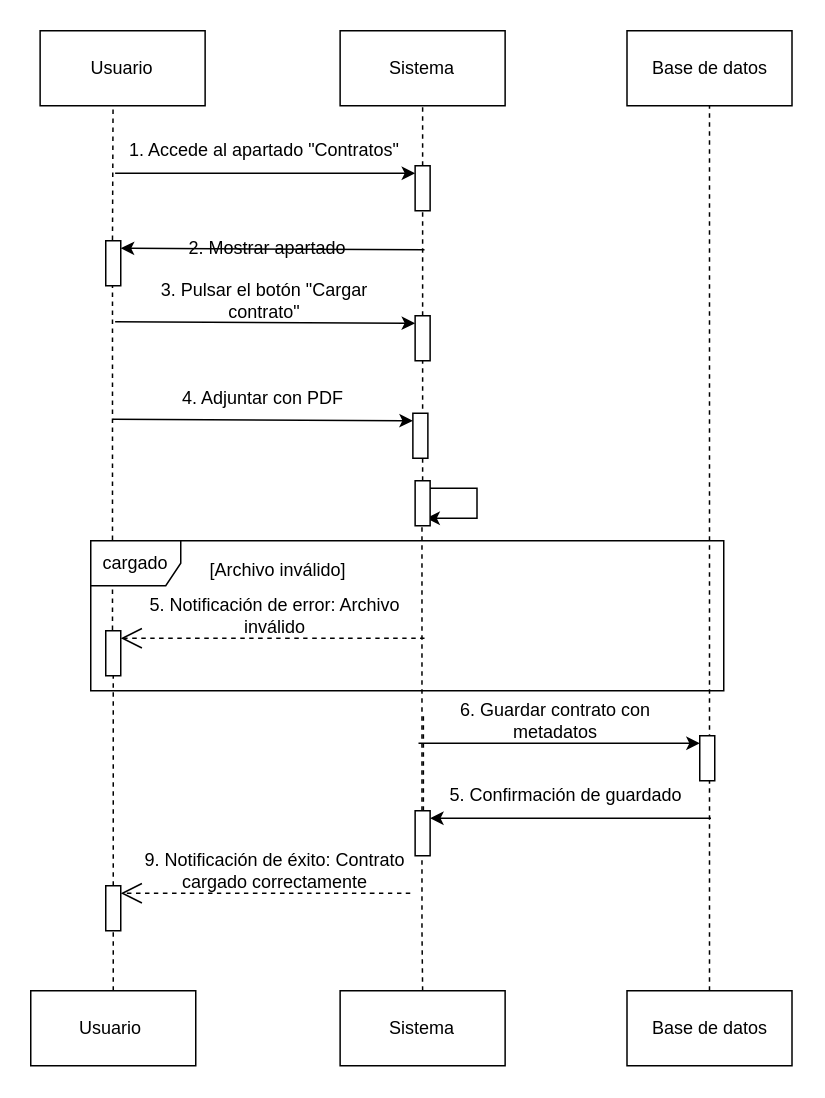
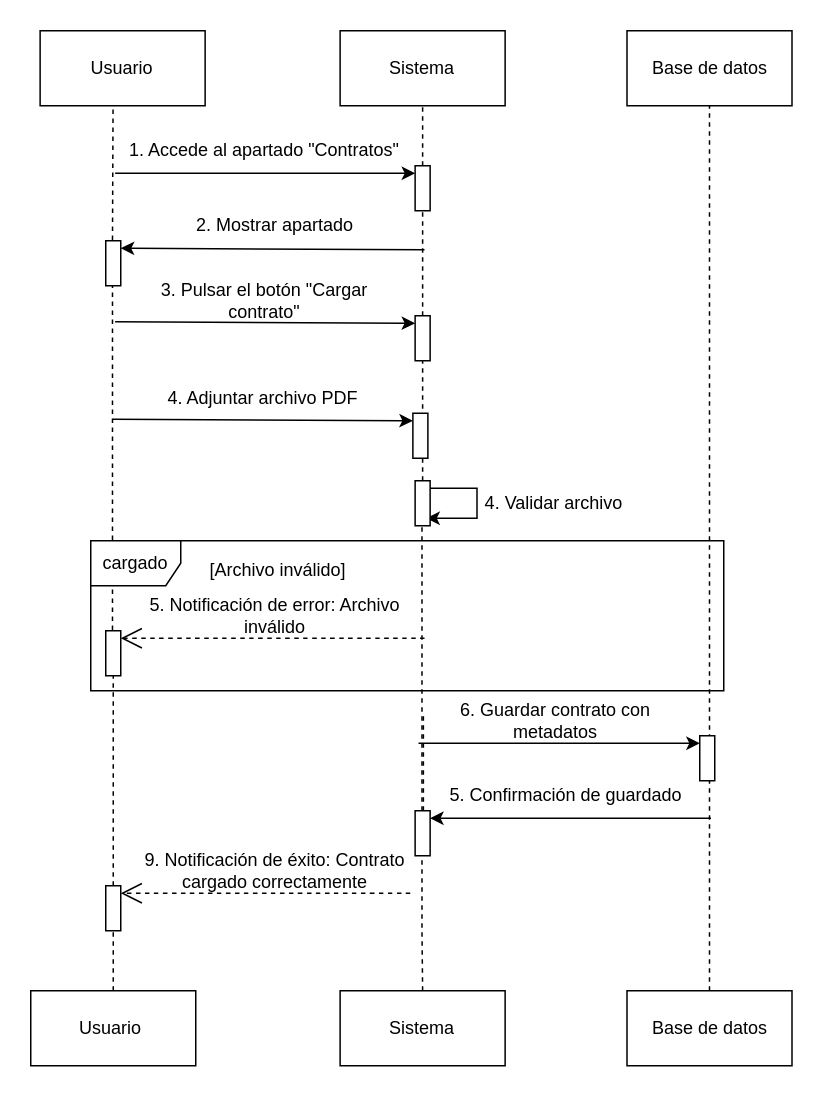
  <mxCell id="0" />
  <mxCell id="1" parent="0" />
  <mxCell id="2" value="Usuario" style="html=1;whiteSpace=wrap;" vertex="1" parent="1"><mxGeometry x="26.25" y="20" width="110" height="50" as="geometry" /></mxCell>
  <mxCell id="3" value="Sistema&lt;span style=&quot;color: rgba(0, 0, 0, 0); font-family: monospace; font-size: 0px; text-align: start; text-wrap-mode: nowrap;&quot;&gt;%3CmxGraphModel%3E%3Croot%3E%3CmxCell%20id%3D%220%22%2F%3E%3CmxCell%20id%3D%221%22%20parent%3D%220%22%2F%3E%3CmxCell%20id%3D%222%22%20value%3D%22Usuario%22%20style%3D%22html%3D1%3BwhiteSpace%3Dwrap%3B%22%20vertex%3D%221%22%20parent%3D%221%22%3E%3CmxGeometry%20x%3D%2270%22%20y%3D%2240%22%20width%3D%22110%22%20height%3D%2250%22%20as%3D%22geometry%22%2F%3E%3C%2FmxCell%3E%3C%2Froot%3E%3C%2FmxGraphModel%3E&lt;/span&gt;" style="html=1;whiteSpace=wrap;" vertex="1" parent="1"><mxGeometry x="226.25" y="20" width="110" height="50" as="geometry" /></mxCell>
  <mxCell id="4" value="Base de datos" style="html=1;whiteSpace=wrap;" vertex="1" parent="1"><mxGeometry x="417.5" y="20" width="110" height="50" as="geometry" /></mxCell>
  <mxCell id="5" value="Usuario&amp;nbsp;" style="html=1;whiteSpace=wrap;" vertex="1" parent="1"><mxGeometry x="20" y="660" width="110" height="50" as="geometry" /></mxCell>
  <mxCell id="6" value="Sistema&lt;span style=&quot;color: rgba(0, 0, 0, 0); font-family: monospace; font-size: 0px; text-align: start; text-wrap-mode: nowrap;&quot;&gt;%3CmxGraphModel%3E%3Croot%3E%3CmxCell%20id%3D%220%22%2F%3E%3CmxCell%20id%3D%221%22%20parent%3D%220%22%2F%3E%3CmxCell%20id%3D%222%22%20value%3D%22Usuario%22%20style%3D%22html%3D1%3BwhiteSpace%3Dwrap%3B%22%20vertex%3D%221%22%20parent%3D%221%22%3E%3CmxGeometry%20x%3D%2270%22%20y%3D%2240%22%20width%3D%22110%22%20height%3D%2250%22%20as%3D%22geometry%22%2F%3E%3C%2FmxCell%3E%3C%2Froot%3E%3C%2FmxGraphModel%3E&lt;/span&gt;" style="html=1;whiteSpace=wrap;" vertex="1" parent="1"><mxGeometry x="226.25" y="660" width="110" height="50" as="geometry" /></mxCell>
  <mxCell id="7" value="Base de datos" style="html=1;whiteSpace=wrap;" vertex="1" parent="1"><mxGeometry x="417.5" y="660" width="110" height="50" as="geometry" /></mxCell>
  <mxCell id="8" value="" style="endArrow=none;dashed=1;html=1;rounded=0;entryX=0.5;entryY=1;entryDx=0;entryDy=0;exitX=0.5;exitY=0;exitDx=0;exitDy=0;" edge="1" parent="1" source="9" target="3"><mxGeometry width="50" height="50" relative="1" as="geometry"><mxPoint x="256.25" y="300" as="sourcePoint" /><mxPoint x="306.25" y="250" as="targetPoint" /></mxGeometry></mxCell>
  <mxCell id="9" value="" style="html=1;points=[[0,0,0,0,5],[0,1,0,0,-5],[1,0,0,0,5],[1,1,0,0,-5]];perimeter=orthogonalPerimeter;outlineConnect=0;targetShapes=umlLifeline;portConstraint=eastwest;newEdgeStyle={&quot;curved&quot;:0,&quot;rounded&quot;:0};" vertex="1" parent="1"><mxGeometry x="276.25" y="110" width="10" height="30" as="geometry" /></mxCell>
  <mxCell id="10" value="" style="endArrow=classic;html=1;rounded=0;entryX=0;entryY=0;entryDx=0;entryDy=5;entryPerimeter=0;" edge="1" parent="1" target="9"><mxGeometry width="50" height="50" relative="1" as="geometry"><mxPoint x="76.25" y="115" as="sourcePoint" /><mxPoint x="186.25" y="90" as="targetPoint" /></mxGeometry></mxCell>
  <mxCell id="11" value="1. Accede al apartado &quot;Contratos&quot;" style="text;html=1;align=center;verticalAlign=middle;whiteSpace=wrap;rounded=0;" vertex="1" parent="1"><mxGeometry x="76.25" y="90" width="200" height="20" as="geometry" /></mxCell>
  <mxCell id="12" value="" style="endArrow=none;dashed=1;html=1;rounded=0;exitX=0.449;exitY=-0.016;exitDx=0;exitDy=0;exitPerimeter=0;entryX=0.442;entryY=1.036;entryDx=0;entryDy=0;entryPerimeter=0;" edge="1" parent="1" source="16" target="2"><mxGeometry width="50" height="50" relative="1" as="geometry"><mxPoint x="70.25" y="869" as="sourcePoint" /><mxPoint x="68.58" y="180.51" as="targetPoint" /><Array as="points" /></mxGeometry></mxCell>
  <mxCell id="13" value="5. Notificación de error: Archivo inválido" style="text;html=1;align=center;verticalAlign=middle;whiteSpace=wrap;rounded=0;" vertex="1" parent="1"><mxGeometry x="87.75" y="400" width="190" height="20" as="geometry" /></mxCell>
  <mxCell id="14" value="" style="endArrow=none;dashed=1;html=1;rounded=0;" edge="1" parent="1" source="33" target="19"><mxGeometry width="50" height="50" relative="1" as="geometry"><mxPoint x="281.25" y="370" as="sourcePoint" /><mxPoint x="286.25" y="360" as="targetPoint" /><Array as="points" /></mxGeometry></mxCell>
  <mxCell id="15" value="" style="endArrow=none;dashed=1;html=1;rounded=0;" edge="1" parent="1" source="19" target="9"><mxGeometry width="50" height="50" relative="1" as="geometry"><mxPoint x="281.25" y="250" as="sourcePoint" /><mxPoint x="289" y="160" as="targetPoint" /></mxGeometry></mxCell>
  <mxCell id="16" value="" style="html=1;points=[[0,0,0,0,5],[0,1,0,0,-5],[1,0,0,0,5],[1,1,0,0,-5]];perimeter=orthogonalPerimeter;outlineConnect=0;targetShapes=umlLifeline;portConstraint=eastwest;newEdgeStyle={&quot;curved&quot;:0,&quot;rounded&quot;:0};" vertex="1" parent="1"><mxGeometry x="70" y="160" width="10" height="30" as="geometry" /></mxCell>
  <mxCell id="17" value="" style="endArrow=classic;html=1;rounded=0;entryX=1;entryY=0;entryDx=0;entryDy=5;entryPerimeter=0;" edge="1" parent="1" target="16"><mxGeometry width="50" height="50" relative="1" as="geometry"><mxPoint x="282.5" y="166" as="sourcePoint" /><mxPoint x="394.5" y="136" as="targetPoint" /></mxGeometry></mxCell>
- <mxCell id="18" value="2. Mostrar apartado" style="text;html=1;align=center;verticalAlign=middle;whiteSpace=wrap;rounded=0;" vertex="1" parent="1"><mxGeometry x="92.5" y="155" width="170" height="20" as="geometry" /></mxCell>
+ <mxCell id="18" value="2. Mostrar apartado" style="text;html=1;align=center;verticalAlign=middle;whiteSpace=wrap;rounded=0;" vertex="1" parent="1"><mxGeometry x="97.5" y="140" width="170" height="20" as="geometry" /></mxCell>
  <mxCell id="19" value="" style="html=1;points=[[0,0,0,0,5],[0,1,0,0,-5],[1,0,0,0,5],[1,1,0,0,-5]];perimeter=orthogonalPerimeter;outlineConnect=0;targetShapes=umlLifeline;portConstraint=eastwest;newEdgeStyle={&quot;curved&quot;:0,&quot;rounded&quot;:0};" vertex="1" parent="1"><mxGeometry x="276.25" y="210" width="10" height="30" as="geometry" /></mxCell>
  <mxCell id="20" value="" style="endArrow=classic;html=1;rounded=0;entryX=0;entryY=0;entryDx=0;entryDy=5;entryPerimeter=0;" edge="1" parent="1" target="19"><mxGeometry width="50" height="50" relative="1" as="geometry"><mxPoint x="76.25" y="214" as="sourcePoint" /><mxPoint x="408.25" y="120" as="targetPoint" /></mxGeometry></mxCell>
  <mxCell id="21" value="3. Pulsar el botón &quot;Cargar contrato&quot;" style="text;html=1;align=center;verticalAlign=middle;whiteSpace=wrap;rounded=0;" vertex="1" parent="1"><mxGeometry x="91.25" y="190" width="170" height="20" as="geometry" /></mxCell>
  <mxCell id="22" value="&lt;span style=&quot;color: rgb(237, 237, 237); font-family: monospace; font-size: 0px; text-align: start;&quot;&gt;%3CmxGraphModel%3E%3Croot%3E%3CmxCell%20id%3D%220%22%2F%3E%3CmxCell%20id%3D%221%22%20parent%3D%220%22%2F%3E%3CmxCell%20id%3D%222%22%20value%3D%22%22%20style%3D%22html%3D1%3Bpoints%3D%5B%5B0%2C0%2C0%2C0%2C5%5D%2C%5B0%2C1%2C0%2C0%2C-5%5D%2C%5B1%2C0%2C0%2C0%2C5%5D%2C%5B1%2C1%2C0%2C0%2C-5%5D%5D%3Bperimeter%3DorthogonalPerimeter%3BoutlineConnect%3D0%3BtargetShapes%3DumlLifeline%3BportConstraint%3Deastwest%3BnewEdgeStyle%3D%7B%26quot%3Bcurved%26quot%3B%3A0%2C%26quot%3Brounded%26quot%3B%3A0%7D%3B%22%20vertex%3D%221%22%20parent%3D%221%22%3E%3CmxGeometry%20x%3D%2285%22%20y%3D%22280%22%20width%3D%2210%22%20height%3D%2230%22%20as%3D%22geometry%22%2F%3E%3C%2FmxCell%3E%3C%2Froot%3E%3C%2FmxGraphModel%3E&lt;/span&gt;&lt;span style=&quot;color: rgb(237, 237, 237); font-family: monospace; font-size: 0px; text-align: start;&quot;&gt;%3CmxGraphModel%3E%3Croot%3E%3CmxCell%20id%3D%220%22%2F%3E%3CmxCell%20id%3D%221%22%20parent%3D%220%22%2F%3E%3CmxCell%20id%3D%222%22%20value%3D%22%22%20style%3D%22html%3D1%3Bpoints%3D%5B%5B0%2C0%2C0%2C0%2C5%5D%2C%5B0%2C1%2C0%2C0%2C-5%5D%2C%5B1%2C0%2C0%2C0%2C5%5D%2C%5B1%2C1%2C0%2C0%2C-5%5D%5D%3Bperimeter%3DorthogonalPerimeter%3BoutlineConnect%3D0%3BtargetShapes%3DumlLifeline%3BportConstraint%3Deastwest%3BnewEdgeStyle%3D%7B%26quot%3Bcurved%26quot%3B%3A0%2C%26quot%3Brounded%26quot%3B%3A0%7D%3B%22%20vertex%3D%221%22%20parent%3D%221%22%3E%3CmxGeometry%20x%3D%2285%22%20y%3D%22280%22%20width%3D%2210%22%20height%3D%2230%22%20as%3D%22geometry%22%2F%3E%3C%2FmxCell%3E%3C%2Froot%3E%3C%2FmxGraphModel%3E&lt;/span&gt;" style="html=1;points=[[0,0,0,0,5],[0,1,0,0,-5],[1,0,0,0,5],[1,1,0,0,-5]];perimeter=orthogonalPerimeter;outlineConnect=0;targetShapes=umlLifeline;portConstraint=eastwest;newEdgeStyle={&quot;curved&quot;:0,&quot;rounded&quot;:0};" vertex="1" parent="1"><mxGeometry x="70" y="420" width="10" height="30" as="geometry" /></mxCell>
  <mxCell id="23" value="" style="endArrow=none;dashed=1;html=1;rounded=0;exitX=0.5;exitY=0;exitDx=0;exitDy=0;entryX=0.5;entryY=1;entryDx=0;entryDy=0;" edge="1" parent="1" source="7" target="4"><mxGeometry width="50" height="50" relative="1" as="geometry"><mxPoint x="477.5" y="400" as="sourcePoint" /><mxPoint x="479" y="180" as="targetPoint" /></mxGeometry></mxCell>
  <mxCell id="24" value="" style="endArrow=none;dashed=1;html=1;rounded=0;exitX=0.449;exitY=-0.016;exitDx=0;exitDy=0;exitPerimeter=0;" edge="1" parent="1" source="22" target="16"><mxGeometry width="50" height="50" relative="1" as="geometry"><mxPoint x="70.25" y="636" as="sourcePoint" /><mxPoint x="68.24" y="360" as="targetPoint" /><Array as="points" /></mxGeometry></mxCell>
  <mxCell id="25" value="" style="endArrow=open;endSize=12;html=1;rounded=0;fontSize=12;curved=1;entryX=1;entryY=0;entryDx=0;entryDy=5;entryPerimeter=0;dashed=1;" edge="1" parent="1" target="22"><mxGeometry width="160" relative="1" as="geometry"><mxPoint x="282.5" y="425" as="sourcePoint" /><mxPoint x="352.5" y="220" as="targetPoint" /></mxGeometry></mxCell>
+ <mxCell id="26" value="4. Validar archivo" style="text;html=1;align=center;verticalAlign=middle;whiteSpace=wrap;rounded=0;" vertex="1" parent="1"><mxGeometry x="321.25" y="325" width="96.25" height="20" as="geometry" /></mxCell>
  <mxCell id="27" value="" style="endArrow=classic;html=1;rounded=0;entryX=1;entryY=1;entryDx=0;entryDy=-5;entryPerimeter=0;exitX=1;exitY=0;exitDx=0;exitDy=5;exitPerimeter=0;edgeStyle=orthogonalEdgeStyle;" edge="1" parent="1"><mxGeometry width="50" height="50" relative="1" as="geometry"><mxPoint x="283.75" y="325" as="sourcePoint" /><mxPoint x="283.75" y="345" as="targetPoint" /><Array as="points"><mxPoint x="317.5" y="345" /></Array></mxGeometry></mxCell>
  <mxCell id="28" value="cargado" style="shape=umlFrame;whiteSpace=wrap;html=1;pointerEvents=0;" vertex="1" parent="1"><mxGeometry x="60" y="360" width="422" height="100" as="geometry" /></mxCell>
  <mxCell id="29" value="" style="endArrow=none;dashed=1;html=1;rounded=0;exitX=0.5;exitY=0;exitDx=0;exitDy=0;" edge="1" parent="1" source="43" target="22"><mxGeometry width="50" height="50" relative="1" as="geometry"><mxPoint x="75.25" y="760" as="sourcePoint" /><mxPoint x="75" y="645" as="targetPoint" /><Array as="points" /></mxGeometry></mxCell>
  <mxCell id="30" value="" style="endArrow=none;dashed=1;html=1;rounded=0;exitX=0.5;exitY=0;exitDx=0;exitDy=0;" edge="1" parent="1" source="6" target="33"><mxGeometry width="50" height="50" relative="1" as="geometry"><mxPoint x="290" y="650" as="sourcePoint" /><mxPoint x="280.82" y="350" as="targetPoint" /><Array as="points"><mxPoint x="280.82" y="620" /><mxPoint x="280.82" y="580" /><mxPoint x="280.82" y="550" /><mxPoint x="280.82" y="510" /></Array></mxGeometry></mxCell>
  <mxCell id="31" value="9. Notificación de éxito: Contrato cargado correctamente" style="text;html=1;align=center;verticalAlign=middle;whiteSpace=wrap;rounded=0;" vertex="1" parent="1"><mxGeometry x="87.5" y="570" width="190" height="20" as="geometry" /></mxCell>
  <mxCell id="32" value="" style="endArrow=open;endSize=12;html=1;rounded=0;fontSize=12;curved=1;entryX=1;entryY=0;entryDx=0;entryDy=5;entryPerimeter=0;dashed=1;" edge="1" parent="1" target="43"><mxGeometry width="160" relative="1" as="geometry"><mxPoint x="273" y="595" as="sourcePoint" /><mxPoint x="351" y="395" as="targetPoint" /></mxGeometry></mxCell>
  <mxCell id="33" value="" style="html=1;points=[[0,0,0,0,5],[0,1,0,0,-5],[1,0,0,0,5],[1,1,0,0,-5]];perimeter=orthogonalPerimeter;outlineConnect=0;targetShapes=umlLifeline;portConstraint=eastwest;newEdgeStyle={&quot;curved&quot;:0,&quot;rounded&quot;:0};" vertex="1" parent="1"><mxGeometry x="276.25" y="320" width="10" height="30" as="geometry" /></mxCell>
  <mxCell id="34" value="[Archivo inválido]" style="text;html=1;align=center;verticalAlign=middle;whiteSpace=wrap;rounded=0;" vertex="1" parent="1"><mxGeometry x="132.5" y="370" width="103.75" height="20" as="geometry" /></mxCell>
  <mxCell id="35" value="" style="endArrow=none;dashed=1;html=1;rounded=0;" edge="1" parent="1" source="38"><mxGeometry width="50" height="50" relative="1" as="geometry"><mxPoint x="279.75" y="520" as="sourcePoint" /><mxPoint x="281.75" y="476" as="targetPoint" /><Array as="points" /></mxGeometry></mxCell>
  <mxCell id="36" value="5. Confirmación de guardado" style="text;html=1;align=center;verticalAlign=middle;whiteSpace=wrap;rounded=0;" vertex="1" parent="1"><mxGeometry x="282.25" y="520" width="190" height="20" as="geometry" /></mxCell>
  <mxCell id="37" value="" style="endArrow=classic;html=1;rounded=0;entryX=1;entryY=0;entryDx=0;entryDy=5;entryPerimeter=0;" edge="1" parent="1" target="38"><mxGeometry width="50" height="50" relative="1" as="geometry"><mxPoint x="473.5" y="545" as="sourcePoint" /><mxPoint x="560" y="450" as="targetPoint" /></mxGeometry></mxCell>
  <mxCell id="38" value="&lt;span style=&quot;color: rgb(237, 237, 237); font-family: monospace; font-size: 0px; text-align: start;&quot;&gt;%3CmxGraphModel%3E%3Croot%3E%3CmxCell%20id%3D%220%22%2F%3E%3CmxCell%20id%3D%221%22%20parent%3D%220%22%2F%3E%3CmxCell%20id%3D%222%22%20value%3D%22%22%20style%3D%22html%3D1%3Bpoints%3D%5B%5B0%2C0%2C0%2C0%2C5%5D%2C%5B0%2C1%2C0%2C0%2C-5%5D%2C%5B1%2C0%2C0%2C0%2C5%5D%2C%5B1%2C1%2C0%2C0%2C-5%5D%5D%3Bperimeter%3DorthogonalPerimeter%3BoutlineConnect%3D0%3BtargetShapes%3DumlLifeline%3BportConstraint%3Deastwest%3BnewEdgeStyle%3D%7B%26quot%3Bcurved%26quot%3B%3A0%2C%26quot%3Brounded%26quot%3B%3A0%7D%3B%22%20vertex%3D%221%22%20parent%3D%221%22%3E%3CmxGeometry%20x%3D%2285%22%20y%3D%22280%22%20width%3D%2210%22%20height%3D%2230%22%20as%3D%22geometry%22%2F%3E%3C%2FmxCell%3E%3C%2Froot%3E%3C%2FmxGraphModel%3E&lt;/span&gt;&lt;span style=&quot;color: rgb(237, 237, 237); font-family: monospace; font-size: 0px; text-align: start;&quot;&gt;%3CmxGraphModel%3E%3Croot%3E%3CmxCell%20id%3D%220%22%2F%3E%3CmxCell%20id%3D%221%22%20parent%3D%220%22%2F%3E%3CmxCell%20id%3D%222%22%20value%3D%22%22%20style%3D%22html%3D1%3Bpoints%3D%5B%5B0%2C0%2C0%2C0%2C5%5D%2C%5B0%2C1%2C0%2C0%2C-5%5D%2C%5B1%2C0%2C0%2C0%2C5%5D%2C%5B1%2C1%2C0%2C0%2C-5%5D%5D%3Bperimeter%3DorthogonalPerimeter%3BoutlineConnect%3D0%3BtargetShapes%3DumlLifeline%3BportConstraint%3Deastwest%3BnewEdgeStyle%3D%7B%26quot%3Bcurved%26quot%3B%3A0%2C%26quot%3Brounded%26quot%3B%3A0%7D%3B%22%20vertex%3D%221%22%20parent%3D%221%22%3E%3CmxGeometry%20x%3D%2285%22%20y%3D%22280%22%20width%3D%2210%22%20height%3D%2230%22%20as%3D%22geometry%22%2F%3E%3C%2FmxCell%3E%3C%2Froot%3E%3C%2FmxGraphModel%3E&lt;/span&gt;" style="html=1;points=[[0,0,0,0,5],[0,1,0,0,-5],[1,0,0,0,5],[1,1,0,0,-5]];perimeter=orthogonalPerimeter;outlineConnect=0;targetShapes=umlLifeline;portConstraint=eastwest;newEdgeStyle={&quot;curved&quot;:0,&quot;rounded&quot;:0};" vertex="1" parent="1"><mxGeometry x="276.25" y="540" width="10" height="30" as="geometry" /></mxCell>
  <mxCell id="39" value="6. Guardar contrato con metadatos" style="text;html=1;align=center;verticalAlign=middle;whiteSpace=wrap;rounded=0;" vertex="1" parent="1"><mxGeometry x="284.75" y="470" width="170" height="20" as="geometry" /></mxCell>
  <mxCell id="40" value="" style="endArrow=classic;html=1;rounded=0;entryX=0;entryY=0;entryDx=0;entryDy=5;entryPerimeter=0;" edge="1" parent="1" target="41"><mxGeometry width="50" height="50" relative="1" as="geometry"><mxPoint x="278.5" y="495" as="sourcePoint" /><mxPoint x="553.5" y="490" as="targetPoint" /></mxGeometry></mxCell>
  <mxCell id="41" value="" style="html=1;points=[[0,0,0,0,5],[0,1,0,0,-5],[1,0,0,0,5],[1,1,0,0,-5]];perimeter=orthogonalPerimeter;outlineConnect=0;targetShapes=umlLifeline;portConstraint=eastwest;newEdgeStyle={&quot;curved&quot;:0,&quot;rounded&quot;:0};" vertex="1" parent="1"><mxGeometry x="466" y="490" width="10" height="30" as="geometry" /></mxCell>
  <mxCell id="42" value="" style="endArrow=none;dashed=1;html=1;rounded=0;exitX=0.5;exitY=0;exitDx=0;exitDy=0;" edge="1" parent="1" source="5" target="43"><mxGeometry width="50" height="50" relative="1" as="geometry"><mxPoint x="75" y="660" as="sourcePoint" /><mxPoint x="75" y="350" as="targetPoint" /><Array as="points" /></mxGeometry></mxCell>
  <mxCell id="43" value="&lt;span style=&quot;color: rgb(237, 237, 237); font-family: monospace; font-size: 0px; text-align: start;&quot;&gt;%3CmxGraphModel%3E%3Croot%3E%3CmxCell%20id%3D%220%22%2F%3E%3CmxCell%20id%3D%221%22%20parent%3D%220%22%2F%3E%3CmxCell%20id%3D%222%22%20value%3D%22%22%20style%3D%22html%3D1%3Bpoints%3D%5B%5B0%2C0%2C0%2C0%2C5%5D%2C%5B0%2C1%2C0%2C0%2C-5%5D%2C%5B1%2C0%2C0%2C0%2C5%5D%2C%5B1%2C1%2C0%2C0%2C-5%5D%5D%3Bperimeter%3DorthogonalPerimeter%3BoutlineConnect%3D0%3BtargetShapes%3DumlLifeline%3BportConstraint%3Deastwest%3BnewEdgeStyle%3D%7B%26quot%3Bcurved%26quot%3B%3A0%2C%26quot%3Brounded%26quot%3B%3A0%7D%3B%22%20vertex%3D%221%22%20parent%3D%221%22%3E%3CmxGeometry%20x%3D%2285%22%20y%3D%22280%22%20width%3D%2210%22%20height%3D%2230%22%20as%3D%22geometry%22%2F%3E%3C%2FmxCell%3E%3C%2Froot%3E%3C%2FmxGraphModel%3E&lt;/span&gt;&lt;span style=&quot;color: rgb(237, 237, 237); font-family: monospace; font-size: 0px; text-align: start;&quot;&gt;%3CmxGraphModel%3E%3Croot%3E%3CmxCell%20id%3D%220%22%2F%3E%3CmxCell%20id%3D%221%22%20parent%3D%220%22%2F%3E%3CmxCell%20id%3D%222%22%20value%3D%22%22%20style%3D%22html%3D1%3Bpoints%3D%5B%5B0%2C0%2C0%2C0%2C5%5D%2C%5B0%2C1%2C0%2C0%2C-5%5D%2C%5B1%2C0%2C0%2C0%2C5%5D%2C%5B1%2C1%2C0%2C0%2C-5%5D%5D%3Bperimeter%3DorthogonalPerimeter%3BoutlineConnect%3D0%3BtargetShapes%3DumlLifeline%3BportConstraint%3Deastwest%3BnewEdgeStyle%3D%7B%26quot%3Bcurved%26quot%3B%3A0%2C%26quot%3Brounded%26quot%3B%3A0%7D%3B%22%20vertex%3D%221%22%20parent%3D%221%22%3E%3CmxGeometry%20x%3D%2285%22%20y%3D%22280%22%20width%3D%2210%22%20height%3D%2230%22%20as%3D%22geometry%22%2F%3E%3C%2FmxCell%3E%3C%2Froot%3E%3C%2FmxGraphModel%3E&lt;/span&gt;" style="html=1;points=[[0,0,0,0,5],[0,1,0,0,-5],[1,0,0,0,5],[1,1,0,0,-5]];perimeter=orthogonalPerimeter;outlineConnect=0;targetShapes=umlLifeline;portConstraint=eastwest;newEdgeStyle={&quot;curved&quot;:0,&quot;rounded&quot;:0};" vertex="1" parent="1"><mxGeometry x="70" y="590" width="10" height="30" as="geometry" /></mxCell>
  <mxCell id="44" value="" style="html=1;points=[[0,0,0,0,5],[0,1,0,0,-5],[1,0,0,0,5],[1,1,0,0,-5]];perimeter=orthogonalPerimeter;outlineConnect=0;targetShapes=umlLifeline;portConstraint=eastwest;newEdgeStyle={&quot;curved&quot;:0,&quot;rounded&quot;:0};" vertex="1" parent="1"><mxGeometry x="274.75" y="275" width="10" height="30" as="geometry" /></mxCell>
  <mxCell id="45" value="" style="endArrow=classic;html=1;rounded=0;entryX=0;entryY=0;entryDx=0;entryDy=5;entryPerimeter=0;" edge="1" parent="1" target="44"><mxGeometry width="50" height="50" relative="1" as="geometry"><mxPoint x="74.75" y="279" as="sourcePoint" /><mxPoint x="406.75" y="185" as="targetPoint" /></mxGeometry></mxCell>
- <mxCell id="46" value="4. Adjuntar con PDF" style="text;html=1;align=center;verticalAlign=middle;whiteSpace=wrap;rounded=0;" vertex="1" parent="1"><mxGeometry x="89.75" y="255" width="170" height="20" as="geometry" /></mxCell>
+ <mxCell id="46" value="4. Adjuntar archivo PDF" style="text;html=1;align=center;verticalAlign=middle;whiteSpace=wrap;rounded=0;" vertex="1" parent="1"><mxGeometry x="89.75" y="255" width="170" height="20" as="geometry" /></mxCell>
  <mxCell id="47" style="edgeStyle=none;curved=1;rounded=0;orthogonalLoop=1;jettySize=auto;html=1;entryX=1;entryY=0.25;entryDx=0;entryDy=0;fontSize=12;startSize=8;endSize=8;" edge="1" parent="1" source="34" target="34"><mxGeometry relative="1" as="geometry" /></mxCell>
